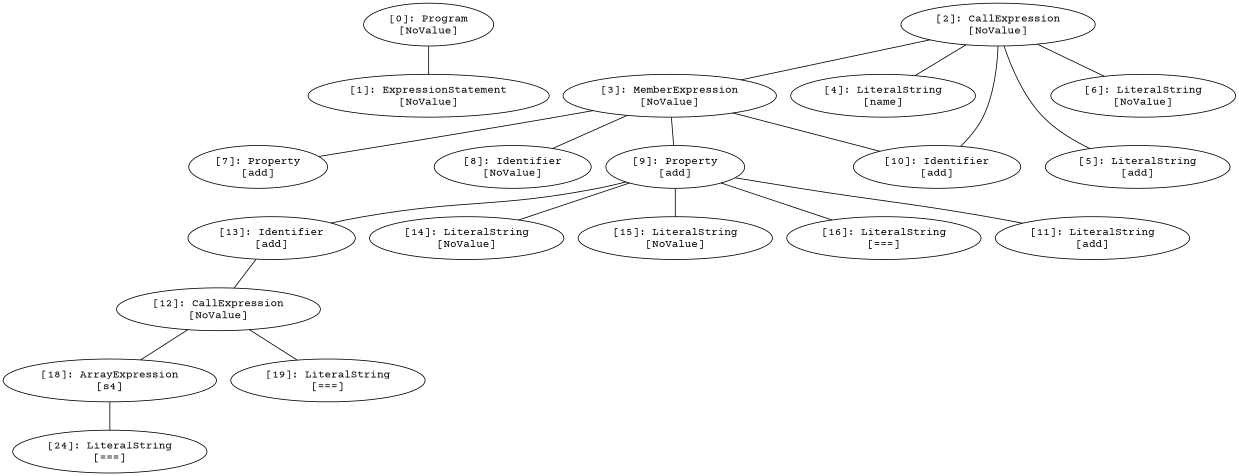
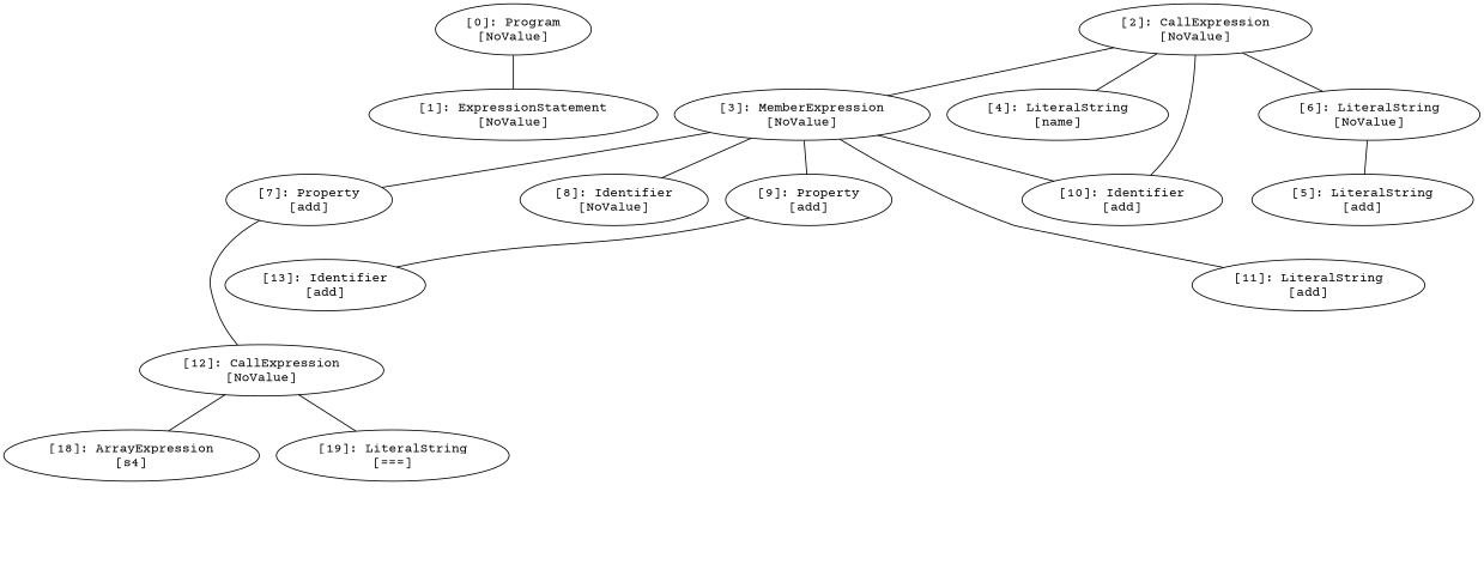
  graph {
    fontname="Courier Prime"
    node [fontname="Courier Prime"]
    edge [fontname="Courier Prime"]
    n1 [label="[0]: Program\n[NoValue]"]
    n2 [label="[1]: ExpressionStatement\n[NoValue]"]
    n3 [label="[2]: CallExpression\n[NoValue]"]
    n4 [label="[3]: MemberExpression\n[NoValue]"]
    n5 [label="[4]: LiteralString\n[name]"]
    n6 [label="[5]: LiteralString\n[add]"]
    n7 [label="[6]: LiteralString\n[NoValue]"]
    n8 [label="[7]: Property\n[add]"]
    n9 [label="[8]: Identifier\n[NoValue]"]
    n10 [label="[9]: Property\n[add]"]
    n11 [label="[10]: Identifier\n[add]"]
    n12 [label="[11]: LiteralString\n[add]"]
    n13 [label="[12]: CallExpression\n[NoValue]"]
    n14 [label="[13]: Identifier\n[add]"]
-   n15 [label="[14]: LiteralString\n[NoValue]"]
-   n16 [label="[15]: LiteralString\n[NoValue]"]
-   n17 [label="[16]: LiteralString\n[===]"]
    n18 [label="[18]: ArrayExpression\n[s4]"]
    n19 [label="[19]: LiteralString\n[===]"]
-   n20 [label="[24]: LiteralString\n[===]"]
    n1 -- n2
    n3 -- n4
    n3 -- n5
-   n3 -- n6
+   n7 -- n6
    n3 -- n7
    n4 -- n8
    n4 -- n9
    n4 -- n10
    n4 -- n11
-   n10 -- n12
-   n14 -- n13
+   n4 -- n12
+   n8 -- n13
    n10 -- n14
-   n10 -- n15
-   n10 -- n16
-   n10 -- n17
    n11 -- n3
    n13 -- n18
    n13 -- n19
-   n18 -- n20
  }
